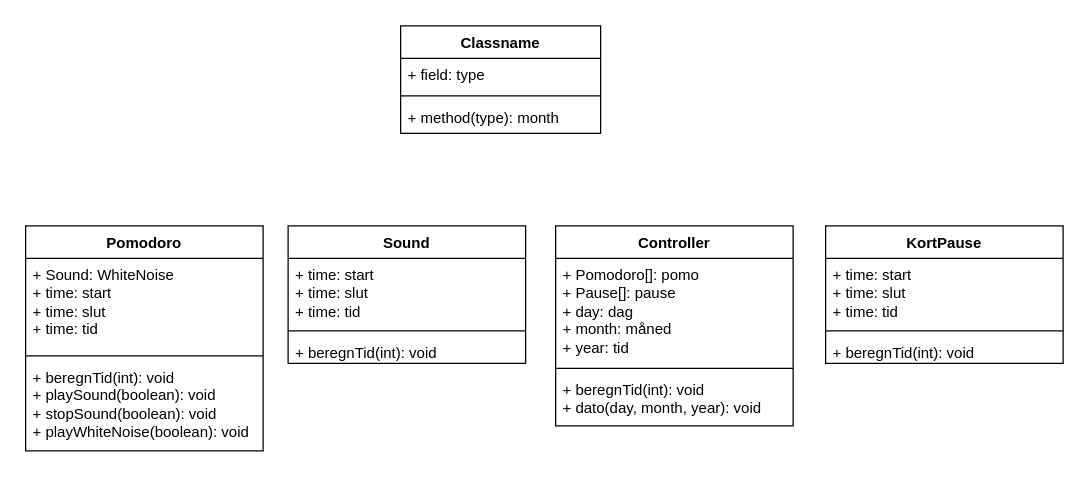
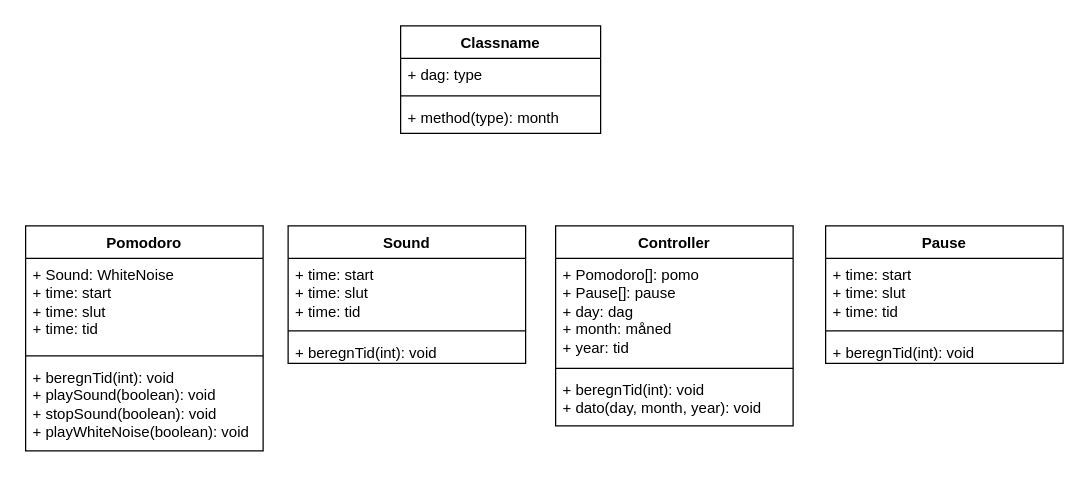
  <mxCell id="0" />
  <mxCell id="1" parent="0" />
  <mxCell id="2" value="Pomodoro" style="swimlane;fontStyle=1;align=center;verticalAlign=top;childLayout=stackLayout;horizontal=1;startSize=26;horizontalStack=0;resizeParent=1;resizeParentMax=0;resizeLast=0;collapsible=1;marginBottom=0;whiteSpace=wrap;html=1;" parent="1" vertex="1"><mxGeometry x="20" y="180" width="190" height="180" as="geometry" /></mxCell>
  <mxCell id="3" value="+ Sound: WhiteNoise&lt;div&gt;+ time: start&lt;/div&gt;&lt;div&gt;+ time: slut&lt;/div&gt;&lt;div&gt;+ time: tid&lt;/div&gt;" style="text;strokeColor=none;fillColor=none;align=left;verticalAlign=top;spacingLeft=4;spacingRight=4;overflow=hidden;rotatable=0;points=[[0,0.5],[1,0.5]];portConstraint=eastwest;whiteSpace=wrap;html=1;" parent="2" vertex="1"><mxGeometry y="26" width="190" height="74" as="geometry" /></mxCell>
  <mxCell id="4" value="" style="line;strokeWidth=1;fillColor=none;align=left;verticalAlign=middle;spacingTop=-1;spacingLeft=3;spacingRight=3;rotatable=0;labelPosition=right;points=[];portConstraint=eastwest;strokeColor=inherit;" parent="2" vertex="1"><mxGeometry y="100" width="190" height="8" as="geometry" /></mxCell>
  <mxCell id="5" value="+ beregnTid(int): void&lt;div&gt;+ playSound(boolean): void&lt;/div&gt;&lt;div&gt;+ stopSound(boolean): void&lt;/div&gt;&lt;div&gt;+ playWhiteNoise(boolean): void&lt;/div&gt;" style="text;strokeColor=none;fillColor=none;align=left;verticalAlign=top;spacingLeft=4;spacingRight=4;overflow=hidden;rotatable=0;points=[[0,0.5],[1,0.5]];portConstraint=eastwest;whiteSpace=wrap;html=1;" parent="2" vertex="1"><mxGeometry y="108" width="190" height="72" as="geometry" /></mxCell>
  <mxCell id="6" value="Sound" style="swimlane;fontStyle=1;align=center;verticalAlign=top;childLayout=stackLayout;horizontal=1;startSize=26;horizontalStack=0;resizeParent=1;resizeParentMax=0;resizeLast=0;collapsible=1;marginBottom=0;whiteSpace=wrap;html=1;" parent="1" vertex="1"><mxGeometry x="230" y="180" width="190" height="110" as="geometry" /></mxCell>
  <mxCell id="7" value="&lt;div&gt;+ time: start&lt;/div&gt;&lt;div&gt;+ time: slut&lt;/div&gt;&lt;div&gt;+ time: tid&lt;/div&gt;" style="text;strokeColor=none;fillColor=none;align=left;verticalAlign=top;spacingLeft=4;spacingRight=4;overflow=hidden;rotatable=0;points=[[0,0.5],[1,0.5]];portConstraint=eastwest;whiteSpace=wrap;html=1;" parent="6" vertex="1"><mxGeometry y="26" width="190" height="54" as="geometry" /></mxCell>
  <mxCell id="8" value="" style="line;strokeWidth=1;fillColor=none;align=left;verticalAlign=middle;spacingTop=-1;spacingLeft=3;spacingRight=3;rotatable=0;labelPosition=right;points=[];portConstraint=eastwest;strokeColor=inherit;" parent="6" vertex="1"><mxGeometry y="80" width="190" height="8" as="geometry" /></mxCell>
  <mxCell id="9" value="+ beregnTid(int): void&lt;div&gt;&lt;br&gt;&lt;/div&gt;" style="text;strokeColor=none;fillColor=none;align=left;verticalAlign=top;spacingLeft=4;spacingRight=4;overflow=hidden;rotatable=0;points=[[0,0.5],[1,0.5]];portConstraint=eastwest;whiteSpace=wrap;html=1;" parent="6" vertex="1"><mxGeometry y="88" width="190" height="22" as="geometry" /></mxCell>
- <mxCell id="10" value="KortPause" style="swimlane;fontStyle=1;align=center;verticalAlign=top;childLayout=stackLayout;horizontal=1;startSize=26;horizontalStack=0;resizeParent=1;resizeParentMax=0;resizeLast=0;collapsible=1;marginBottom=0;whiteSpace=wrap;html=1;" parent="1" vertex="1"><mxGeometry x="660" y="180" width="190" height="110" as="geometry"><mxRectangle x="540" y="150" width="100" height="30" as="alternateBounds" /></mxGeometry></mxCell>
+ <mxCell id="10" value="Pause" style="swimlane;fontStyle=1;align=center;verticalAlign=top;childLayout=stackLayout;horizontal=1;startSize=26;horizontalStack=0;resizeParent=1;resizeParentMax=0;resizeLast=0;collapsible=1;marginBottom=0;whiteSpace=wrap;html=1;" parent="1" vertex="1"><mxGeometry x="660" y="180" width="190" height="110" as="geometry"><mxRectangle x="540" y="150" width="100" height="30" as="alternateBounds" /></mxGeometry></mxCell>
  <mxCell id="11" value="&lt;div&gt;+ time: start&lt;/div&gt;&lt;div&gt;+ time: slut&lt;/div&gt;&lt;div&gt;+ time: tid&lt;/div&gt;" style="text;strokeColor=none;fillColor=none;align=left;verticalAlign=top;spacingLeft=4;spacingRight=4;overflow=hidden;rotatable=0;points=[[0,0.5],[1,0.5]];portConstraint=eastwest;whiteSpace=wrap;html=1;" parent="10" vertex="1"><mxGeometry y="26" width="190" height="54" as="geometry" /></mxCell>
  <mxCell id="12" value="" style="line;strokeWidth=1;fillColor=none;align=left;verticalAlign=middle;spacingTop=-1;spacingLeft=3;spacingRight=3;rotatable=0;labelPosition=right;points=[];portConstraint=eastwest;strokeColor=inherit;" parent="10" vertex="1"><mxGeometry y="80" width="190" height="8" as="geometry" /></mxCell>
  <mxCell id="13" value="+ beregnTid(int): void&lt;div&gt;&lt;br&gt;&lt;/div&gt;" style="text;strokeColor=none;fillColor=none;align=left;verticalAlign=top;spacingLeft=4;spacingRight=4;overflow=hidden;rotatable=0;points=[[0,0.5],[1,0.5]];portConstraint=eastwest;whiteSpace=wrap;html=1;" parent="10" vertex="1"><mxGeometry y="88" width="190" height="22" as="geometry" /></mxCell>
  <mxCell id="14" value="Controller" style="swimlane;fontStyle=1;align=center;verticalAlign=top;childLayout=stackLayout;horizontal=1;startSize=26;horizontalStack=0;resizeParent=1;resizeParentMax=0;resizeLast=0;collapsible=1;marginBottom=0;whiteSpace=wrap;html=1;" parent="1" vertex="1"><mxGeometry x="444" y="180" width="190" height="160" as="geometry"><mxRectangle x="540" y="150" width="100" height="30" as="alternateBounds" /></mxGeometry></mxCell>
  <mxCell id="15" value="&lt;div&gt;+ Pomodoro[]: pomo&lt;/div&gt;&lt;div&gt;+ Pause[]: pause&lt;/div&gt;&lt;div&gt;+ day: dag&lt;/div&gt;&lt;div&gt;+ month: måned&lt;/div&gt;&lt;div&gt;+ year: tid&lt;/div&gt;" style="text;strokeColor=none;fillColor=none;align=left;verticalAlign=top;spacingLeft=4;spacingRight=4;overflow=hidden;rotatable=0;points=[[0,0.5],[1,0.5]];portConstraint=eastwest;whiteSpace=wrap;html=1;" parent="14" vertex="1"><mxGeometry y="26" width="190" height="84" as="geometry" /></mxCell>
  <mxCell id="16" value="" style="line;strokeWidth=1;fillColor=none;align=left;verticalAlign=middle;spacingTop=-1;spacingLeft=3;spacingRight=3;rotatable=0;labelPosition=right;points=[];portConstraint=eastwest;strokeColor=inherit;" parent="14" vertex="1"><mxGeometry y="110" width="190" height="8" as="geometry" /></mxCell>
  <mxCell id="17" value="+ beregnTid(int): void&lt;div&gt;&lt;div&gt;+ dato(day, month, year): void&lt;/div&gt;&lt;/div&gt;" style="text;strokeColor=none;fillColor=none;align=left;verticalAlign=top;spacingLeft=4;spacingRight=4;overflow=hidden;rotatable=0;points=[[0,0.5],[1,0.5]];portConstraint=eastwest;whiteSpace=wrap;html=1;" parent="14" vertex="1"><mxGeometry y="118" width="190" height="42" as="geometry" /></mxCell>
  <mxCell id="18" value="Classname" style="swimlane;fontStyle=1;align=center;verticalAlign=top;childLayout=stackLayout;horizontal=1;startSize=26;horizontalStack=0;resizeParent=1;resizeParentMax=0;resizeLast=0;collapsible=1;marginBottom=0;whiteSpace=wrap;html=1;" parent="1" vertex="1"><mxGeometry x="320" y="20" width="160" height="86" as="geometry" /></mxCell>
- <mxCell id="19" value="+ field: type" style="text;strokeColor=none;fillColor=none;align=left;verticalAlign=top;spacingLeft=4;spacingRight=4;overflow=hidden;rotatable=0;points=[[0,0.5],[1,0.5]];portConstraint=eastwest;whiteSpace=wrap;html=1;" parent="18" vertex="1"><mxGeometry y="26" width="160" height="26" as="geometry" /></mxCell>
+ <mxCell id="19" value="+ dag: type" style="text;strokeColor=none;fillColor=none;align=left;verticalAlign=top;spacingLeft=4;spacingRight=4;overflow=hidden;rotatable=0;points=[[0,0.5],[1,0.5]];portConstraint=eastwest;whiteSpace=wrap;html=1;" parent="18" vertex="1"><mxGeometry y="26" width="160" height="26" as="geometry" /></mxCell>
  <mxCell id="20" value="" style="line;strokeWidth=1;fillColor=none;align=left;verticalAlign=middle;spacingTop=-1;spacingLeft=3;spacingRight=3;rotatable=0;labelPosition=right;points=[];portConstraint=eastwest;strokeColor=inherit;" parent="18" vertex="1"><mxGeometry y="52" width="160" height="8" as="geometry" /></mxCell>
  <mxCell id="21" value="+ method(type): month" style="text;strokeColor=none;fillColor=none;align=left;verticalAlign=top;spacingLeft=4;spacingRight=4;overflow=hidden;rotatable=0;points=[[0,0.5],[1,0.5]];portConstraint=eastwest;whiteSpace=wrap;html=1;" parent="18" vertex="1"><mxGeometry y="60" width="160" height="26" as="geometry" /></mxCell>
